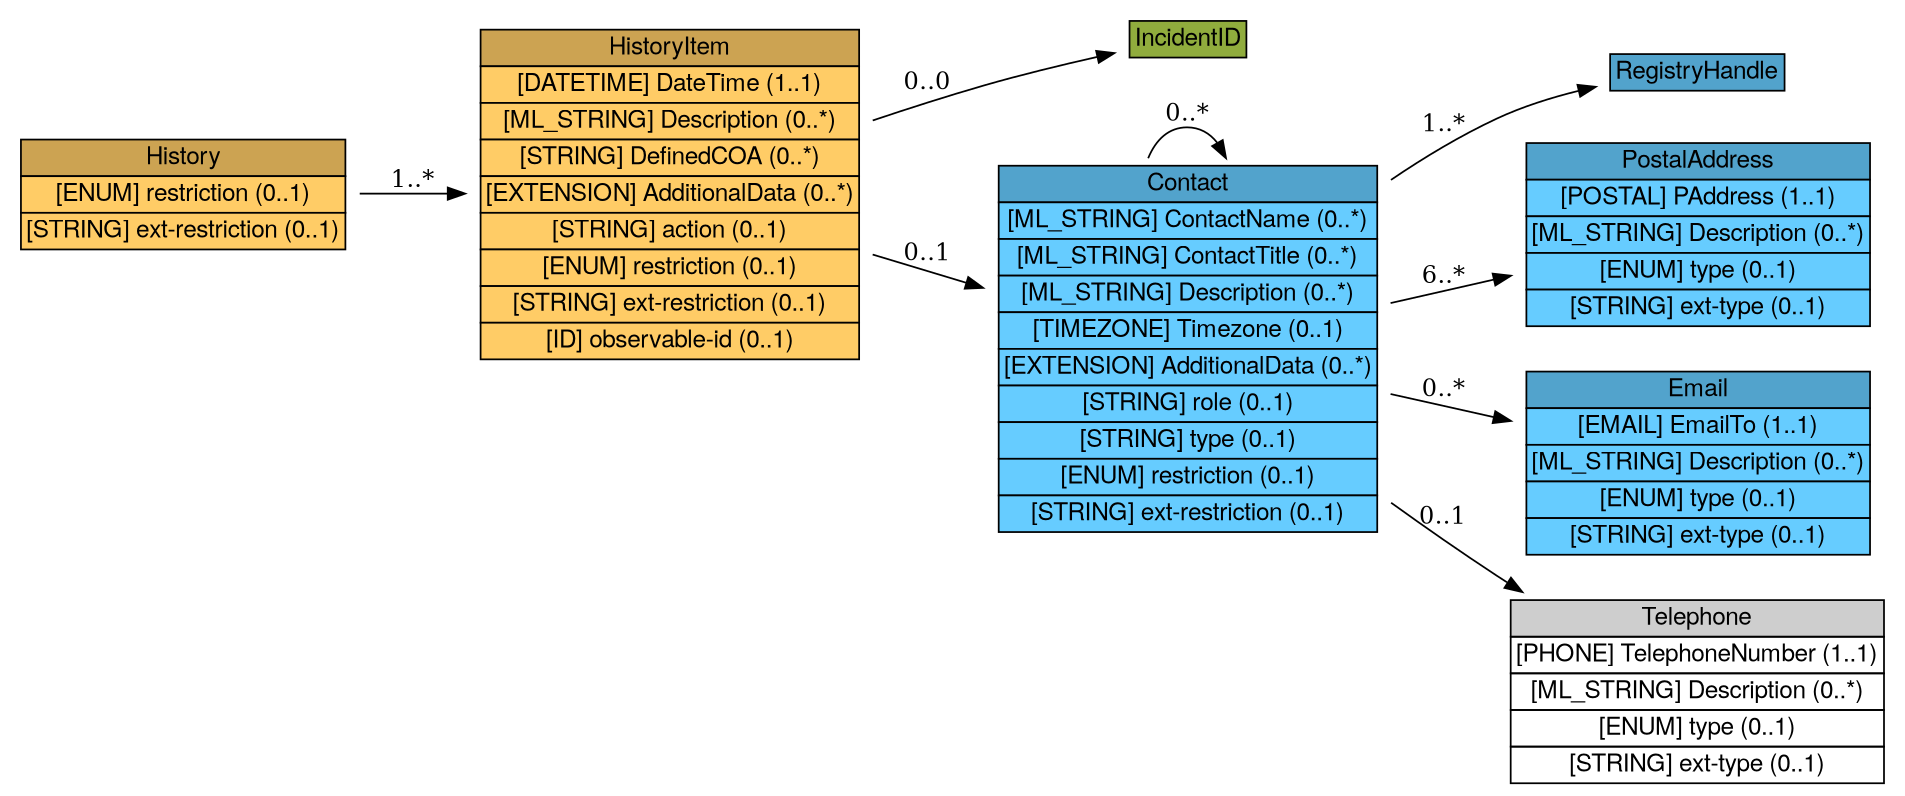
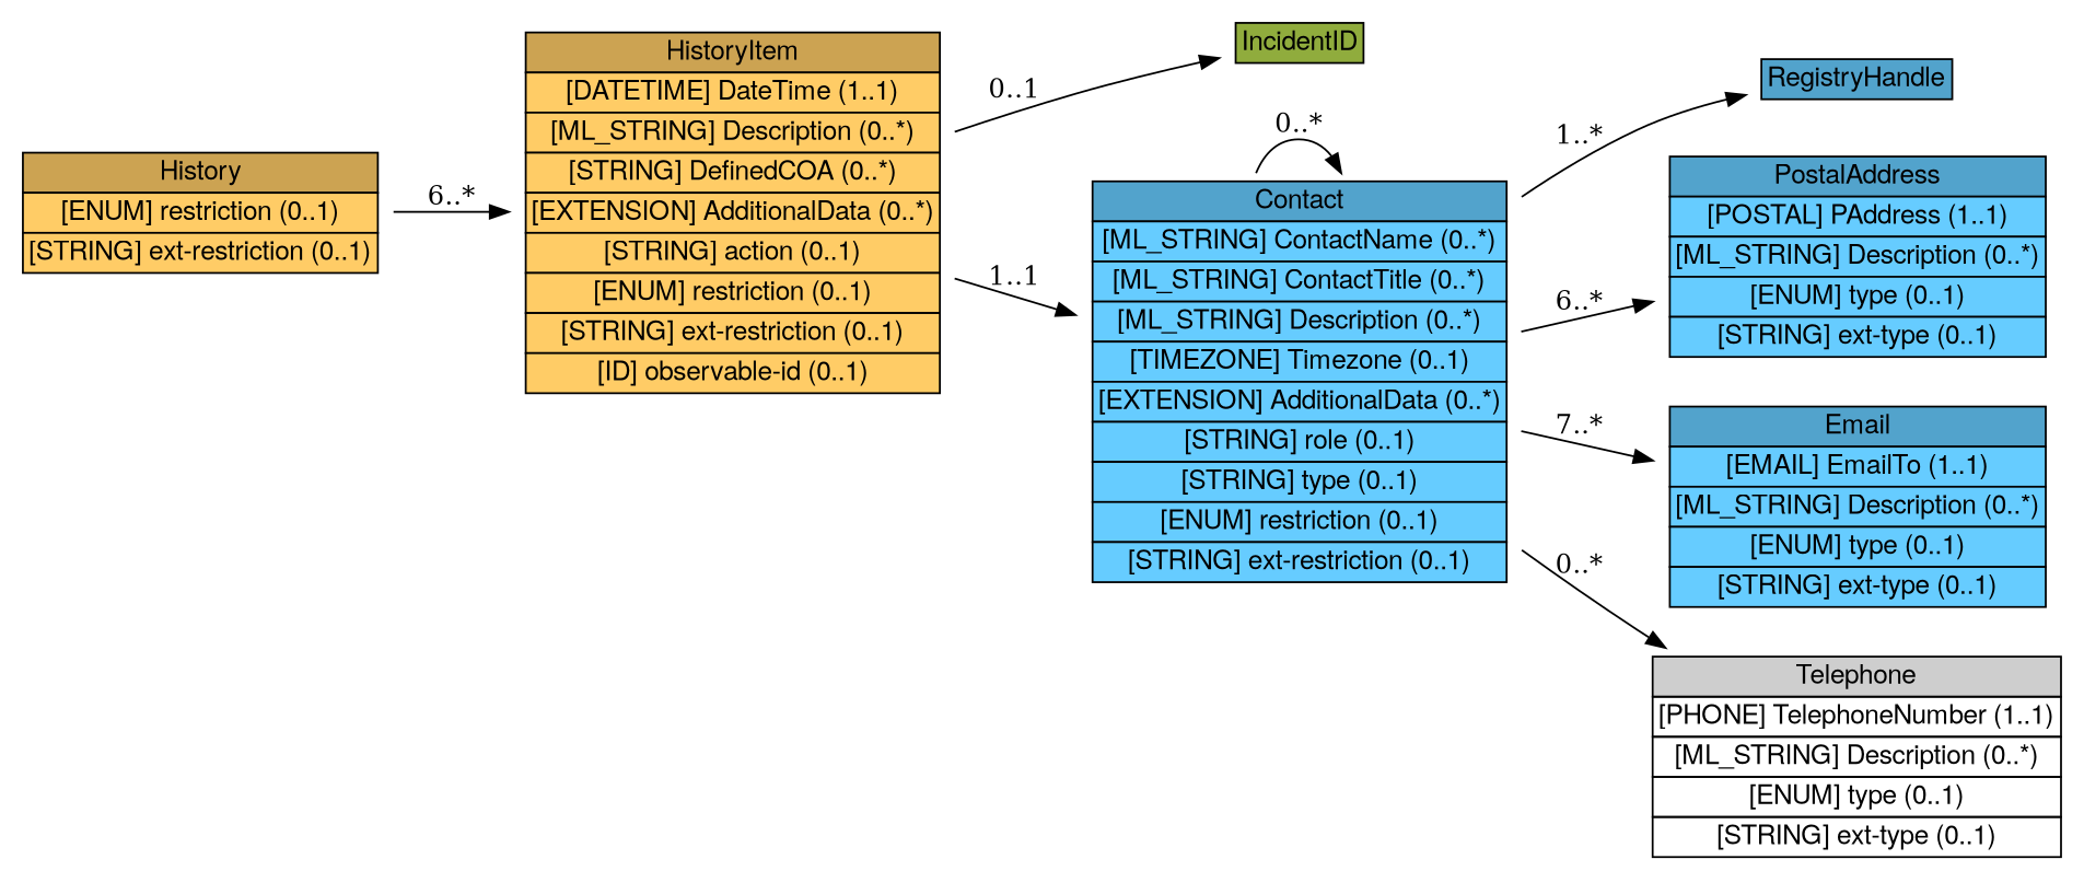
  digraph {
    rankdir=LR
    node [shape=plaintext]
    n1 [height=0.98611 label=<<table BORDER="0" CELLBORDER="1" CELLSPACING="0"> <tr> <td BGCOLOR="#cca352" HREF="/idmef_parser/IODEFv2/History.html" TITLE="The History class is a log of the significant events or actions performed by the involved parties during the course of handling the incident. "><FONT FACE="Nimbus Sans L">History</FONT></td> </tr>" %<tr><td BGCOLOR="#FFCC66"  HREF="/idmef_parser/IODEFv2/History.html" TITLE="See Section 3.3.1."><FONT FACE="Nimbus Sans L">[ENUM] restriction (0..1)</FONT></td></tr>%<tr><td BGCOLOR="#FFCC66"  HREF="/idmef_parser/IODEFv2/History.html" TITLE="A means by which to extend the restriction attribute.  See Section 5.1.1."><FONT FACE="Nimbus Sans L">[STRING] ext-restriction (0..1)</FONT></td></tr>%</table>> width=2.7778]
    n2 [height=2.7361 label=<<table BORDER="0" CELLBORDER="1" CELLSPACING="0"> <tr> <td BGCOLOR="#cca352" HREF="/idmef_parser/IODEFv2/HistoryItem.html" TITLE="The HistoryItem class is an entry in the History (Section 3.13) log that documents a particular action or event that occurred in the course of handling the incident. The details of the entry are a free-form text description, but each can be categorized with the type attribute. "><FONT FACE="Nimbus Sans L">HistoryItem</FONT></td> </tr>" %<tr><td BGCOLOR="#FFCC66"  HREF="/idmef_parser/IODEFv2/HistoryItem.html" TITLE="A timestamp of this entry in the history log."><FONT FACE="Nimbus Sans L">[DATETIME] DateTime (1..1)</FONT></td></tr>%<tr><td BGCOLOR="#FFCC66"  HREF="/idmef_parser/IODEFv2/HistoryItem.html" TITLE="A free-form text description of the action or event."><FONT FACE="Nimbus Sans L">[ML_STRING] Description (0..*)</FONT></td></tr>%<tr><td BGCOLOR="#FFCC66"  HREF="/idmef_parser/IODEFv2/HistoryItem.html" TITLE="An identifier meaningful to the sender and recipient of this document that references a course of action (COA).  This class MUST be present if the action attribute is set to &quot;defined-coa&quot;."><FONT FACE="Nimbus Sans L">[STRING] DefinedCOA (0..*)</FONT></td></tr>%<tr><td BGCOLOR="#FFCC66"  HREF="/idmef_parser/IODEFv2/HistoryItem.html" TITLE="A mechanism by which to extend the data model."><FONT FACE="Nimbus Sans L">[EXTENSION] AdditionalData (0..*)</FONT></td></tr>%<tr><td BGCOLOR="#FFCC66"  HREF="/idmef_parser/IODEFv2/HistoryItem.html" TITLE="A means by which to extend the action attribute.  See Section 5.1.1."><FONT FACE="Nimbus Sans L">[STRING] action (0..1)</FONT></td></tr>%<tr><td BGCOLOR="#FFCC66"  HREF="/idmef_parser/IODEFv2/HistoryItem.html" TITLE="See Section 3.3.1."><FONT FACE="Nimbus Sans L">[ENUM] restriction (0..1)</FONT></td></tr>%<tr><td BGCOLOR="#FFCC66"  HREF="/idmef_parser/IODEFv2/HistoryItem.html" TITLE="A means by which to extend the restriction attribute.  See Section 5.1.1."><FONT FACE="Nimbus Sans L">[STRING] ext-restriction (0..1)</FONT></td></tr>%<tr><td BGCOLOR="#FFCC66"  HREF="/idmef_parser/IODEFv2/HistoryItem.html" TITLE="See Section 3.3.2."><FONT FACE="Nimbus Sans L">[ID] observable-id (0..1)</FONT></td></tr>%</table>> width=3.2361]
    n3 [height=0.5 label=<<table BORDER="0" CELLBORDER="1" CELLSPACING="0"> <tr> <td BGCOLOR="#90ac3d" HREF="/idmef_parser/IODEFv2/IncidentID.html" TITLE="The IncidentID class represents a tracking number that is unique in the context of the CSIRT. It serves as an identifier for an incident or a document identifier when sharing indicators. This identifier would serve as an index into a CSIRT&#39;s incident handling or knowledge management system. "><FONT FACE="Nimbus Sans L">IncidentID</FONT></td> </tr>" %</table>> width=1.1528]
    n4 [height=3.0278 label=<<table BORDER="0" CELLBORDER="1" CELLSPACING="0"> <tr> <td BGCOLOR="#52a3cc" HREF="/idmef_parser/IODEFv2/Contact.html" TITLE="The Contact class describes contact information for organizations and personnel involved in the incident. This class allows for the naming of the involved party, specifying contact information for them, and identifying their role in the incident. "><FONT FACE="Nimbus Sans L">Contact</FONT></td> </tr>" %<tr><td BGCOLOR="#66CCFF"  HREF="/idmef_parser/IODEFv2/Contact.html" TITLE="The name of the contact.  The contact may either be an organization or a person.  The type attribute disambiguates the semantics."><FONT FACE="Nimbus Sans L">[ML_STRING] ContactName (0..*)</FONT></td></tr>%<tr><td BGCOLOR="#66CCFF"  HREF="/idmef_parser/IODEFv2/Contact.html" TITLE="The title for the individual named in the ContactName."><FONT FACE="Nimbus Sans L">[ML_STRING] ContactTitle (0..*)</FONT></td></tr>%<tr><td BGCOLOR="#66CCFF"  HREF="/idmef_parser/IODEFv2/Contact.html" TITLE="A free-form text description of the contact."><FONT FACE="Nimbus Sans L">[ML_STRING] Description (0..*)</FONT></td></tr>%<tr><td BGCOLOR="#66CCFF"  HREF="/idmef_parser/IODEFv2/Contact.html" TITLE="The timezone in which the contact resides."><FONT FACE="Nimbus Sans L">[TIMEZONE] Timezone (0..1)</FONT></td></tr>%<tr><td BGCOLOR="#66CCFF"  HREF="/idmef_parser/IODEFv2/Contact.html" TITLE="A mechanism by which to extend the data model."><FONT FACE="Nimbus Sans L">[EXTENSION] AdditionalData (0..*)</FONT></td></tr>%<tr><td BGCOLOR="#66CCFF"  HREF="/idmef_parser/IODEFv2/Contact.html" TITLE="A means by which to extend the role attribute. See Section 5.1.1."><FONT FACE="Nimbus Sans L">[STRING] role (0..1)</FONT></td></tr>%<tr><td BGCOLOR="#66CCFF"  HREF="/idmef_parser/IODEFv2/Contact.html" TITLE="A means by which to extend the type attribute. See Section 5.1.1."><FONT FACE="Nimbus Sans L">[STRING] type (0..1)</FONT></td></tr>%<tr><td BGCOLOR="#66CCFF"  HREF="/idmef_parser/IODEFv2/Contact.html" TITLE="See Section 3.3.1."><FONT FACE="Nimbus Sans L">[ENUM] restriction (0..1)</FONT></td></tr>%<tr><td BGCOLOR="#66CCFF"  HREF="/idmef_parser/IODEFv2/Contact.html" TITLE="A means by which to extend the restriction attribute.  See Section 5.1.1."><FONT FACE="Nimbus Sans L">[STRING] ext-restriction (0..1)</FONT></td></tr>%</table>> width=3.2361]
    n5 [height=0.5 label=<<table BORDER="0" CELLBORDER="1" CELLSPACING="0"> <tr> <td BGCOLOR="#52a3cc" HREF="/idmef_parser/IODEFv2/RegistryHandle.html" TITLE="The RegistryHandle class represents a handle into an Internet registry or community-specific database. "><FONT FACE="Nimbus Sans L">RegistryHandle</FONT></td> </tr>" %</table>> width=1.5972]
    n6 [height=1.5694 label=<<table BORDER="0" CELLBORDER="1" CELLSPACING="0"> <tr> <td BGCOLOR="#52a3cc" HREF="/idmef_parser/IODEFv2/PostalAddress.html" TITLE="The PostalAddress class specifies a postal address and associated annotation. "><FONT FACE="Nimbus Sans L">PostalAddress</FONT></td> </tr>" %<tr><td BGCOLOR="#66CCFF"  HREF="/idmef_parser/IODEFv2/PostalAddress.html" TITLE="A postal address."><FONT FACE="Nimbus Sans L">[POSTAL] PAddress (1..1)</FONT></td></tr>%<tr><td BGCOLOR="#66CCFF"  HREF="/idmef_parser/IODEFv2/PostalAddress.html" TITLE="A free-form text description of the address."><FONT FACE="Nimbus Sans L">[ML_STRING] Description (0..*)</FONT></td></tr>%<tr><td BGCOLOR="#66CCFF"  HREF="/idmef_parser/IODEFv2/PostalAddress.html" TITLE="Categorizes the type of address described in the PAddress class.  These values are maintained in the &quot;PostalAddress-type&quot; IANA registry per Section 10.2."><FONT FACE="Nimbus Sans L">[ENUM] type (0..1)</FONT></td></tr>%<tr><td BGCOLOR="#66CCFF"  HREF="/idmef_parser/IODEFv2/PostalAddress.html" TITLE="A means by which to extend the type attribute. See Section 5.1.1."><FONT FACE="Nimbus Sans L">[STRING] ext-type (0..1)</FONT></td></tr>%</table>> width=2.9444]
    n7 [height=1.5694 label=<<table BORDER="0" CELLBORDER="1" CELLSPACING="0"> <tr> <td BGCOLOR="#52a3cc" HREF="/idmef_parser/IODEFv2/Email.html" TITLE="The Email class specifies an email address and associated annotation. "><FONT FACE="Nimbus Sans L">Email</FONT></td> </tr>" %<tr><td BGCOLOR="#66CCFF"  HREF="/idmef_parser/IODEFv2/Email.html" TITLE="An email address."><FONT FACE="Nimbus Sans L">[EMAIL] EmailTo (1..1)</FONT></td></tr>%<tr><td BGCOLOR="#66CCFF"  HREF="/idmef_parser/IODEFv2/Email.html" TITLE="A free-form text description of the email address."><FONT FACE="Nimbus Sans L">[ML_STRING] Description (0..*)</FONT></td></tr>%<tr><td BGCOLOR="#66CCFF"  HREF="/idmef_parser/IODEFv2/Email.html" TITLE="Categorizes the type of email address described in the EmailTo class.  These values are maintained in the &quot;Email- type&quot; IANA registry per Section 10.2."><FONT FACE="Nimbus Sans L">[ENUM] type (0..1)</FONT></td></tr>%<tr><td BGCOLOR="#66CCFF"  HREF="/idmef_parser/IODEFv2/Email.html" TITLE="A means by which to extend the type attribute. See Section 5.1.1."><FONT FACE="Nimbus Sans L">[STRING] ext-type (0..1)</FONT></td></tr>%</table>> width=2.9444]
    n8 [height=1.5694 label=<<table BORDER="0" CELLBORDER="1" CELLSPACING="0"> <tr> <td BGCOLOR="#CECECE" HREF="/idmef_parser/IODEFv2/Telephone.html" TITLE="The Telephone class describes a telephone number and associated annotation. "><FONT FACE="Nimbus Sans L">Telephone</FONT></td> </tr>" %<tr><td  HREF="/idmef_parser/IODEFv2/Telephone.html" TITLE="A telephone number."><FONT FACE="Nimbus Sans L">[PHONE] TelephoneNumber (1..1)</FONT></td></tr>%<tr><td  HREF="/idmef_parser/IODEFv2/Telephone.html" TITLE="A free-form text description of the phone number."><FONT FACE="Nimbus Sans L">[ML_STRING] Description (0..*)</FONT></td></tr>%<tr><td  HREF="/idmef_parser/IODEFv2/Telephone.html" TITLE="Categorizes the type of telephone number described in the TelephoneNumber class.  These values are maintained in the &quot;Telephone-type&quot; IANA registry per Section 10.2."><FONT FACE="Nimbus Sans L">[ENUM] type (0..1)</FONT></td></tr>%<tr><td  HREF="/idmef_parser/IODEFv2/Telephone.html" TITLE="A means by which to extend the type attribute. See Section 5.1.1."><FONT FACE="Nimbus Sans L">[STRING] ext-type (0..1)</FONT></td></tr>%</table>> width=3.1667]
-   n1 -> n2 [label="1..*"]
-   n2 -> n3 [label="0..0"]
-   n2 -> n4 [label="0..1"]
+   n1 -> n2 [label="6..*"]
+   n2 -> n3 [label="0..1"]
+   n2 -> n4 [label="1..1"]
    n4 -> n4 [label="0..*"]
    n4 -> n5 [label="1..*"]
    n4 -> n6 [label="6..*"]
-   n4 -> n7 [label="0..*"]
-   n4 -> n8 [label="0..1"]
+   n4 -> n7 [label="7..*"]
+   n4 -> n8 [label="0..*"]
  }
